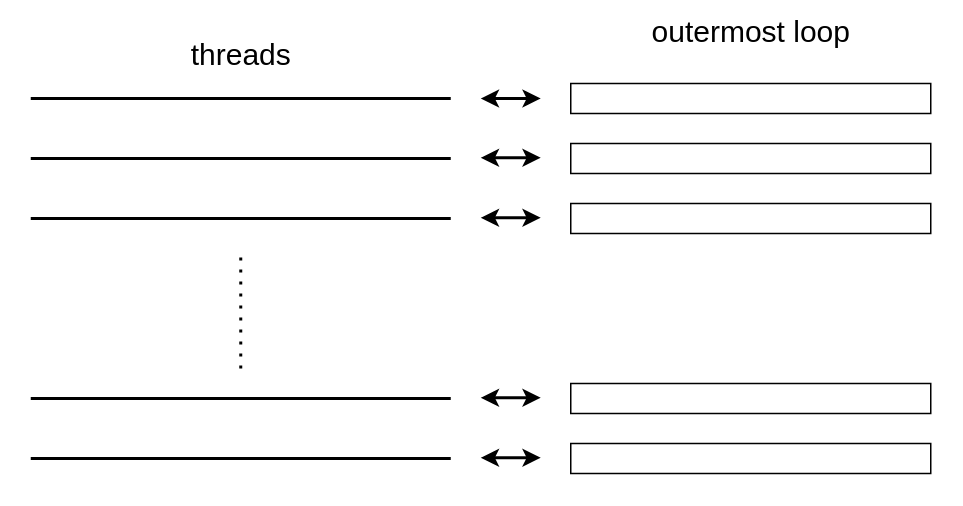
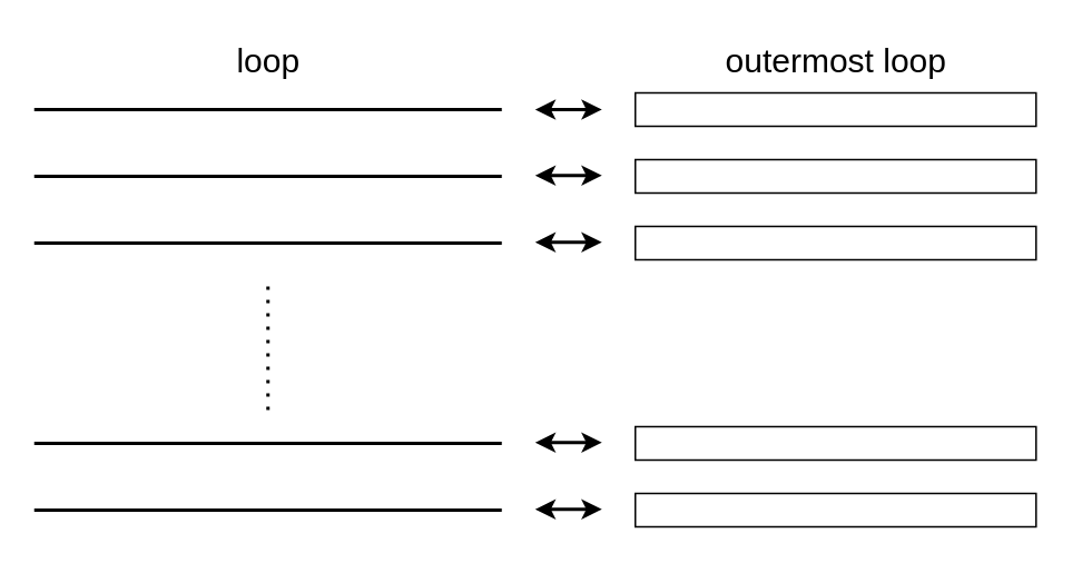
  <mxCell id="0" />
  <mxCell id="1" parent="0" />
  <mxCell id="2" value="" style="endArrow=none;html=1;rounded=0;strokeWidth=2;" edge="1" parent="1"><mxGeometry width="50" height="50" relative="1" as="geometry"><mxPoint x="20" y="65" as="sourcePoint" /><mxPoint x="300" y="65" as="targetPoint" /></mxGeometry></mxCell>
  <mxCell id="3" value="" style="endArrow=none;html=1;rounded=0;strokeWidth=2;" edge="1" parent="1"><mxGeometry width="50" height="50" relative="1" as="geometry"><mxPoint x="20" y="105" as="sourcePoint" /><mxPoint x="300" y="105" as="targetPoint" /></mxGeometry></mxCell>
  <mxCell id="4" value="" style="endArrow=none;html=1;rounded=0;strokeWidth=2;" edge="1" parent="1"><mxGeometry width="50" height="50" relative="1" as="geometry"><mxPoint x="20" y="145" as="sourcePoint" /><mxPoint x="300" y="145" as="targetPoint" /></mxGeometry></mxCell>
  <mxCell id="5" value="" style="endArrow=none;html=1;rounded=0;strokeWidth=2;" edge="1" parent="1"><mxGeometry width="50" height="50" relative="1" as="geometry"><mxPoint x="20" y="265" as="sourcePoint" /><mxPoint x="300" y="265" as="targetPoint" /></mxGeometry></mxCell>
  <mxCell id="6" value="" style="endArrow=none;html=1;rounded=0;strokeWidth=2;" edge="1" parent="1"><mxGeometry width="50" height="50" relative="1" as="geometry"><mxPoint x="20" y="305" as="sourcePoint" /><mxPoint x="300" y="305" as="targetPoint" /></mxGeometry></mxCell>
  <mxCell id="7" value="" style="endArrow=none;dashed=1;html=1;dashPattern=1 3;strokeWidth=2;rounded=0;" edge="1" parent="1"><mxGeometry width="50" height="50" relative="1" as="geometry"><mxPoint x="160" y="245" as="sourcePoint" /><mxPoint x="160" y="165" as="targetPoint" /></mxGeometry></mxCell>
  <mxCell id="8" value="" style="rounded=0;whiteSpace=wrap;html=1;" vertex="1" parent="1"><mxGeometry x="380" y="55" width="240" height="20" as="geometry" /></mxCell>
  <mxCell id="9" value="" style="rounded=0;whiteSpace=wrap;html=1;" vertex="1" parent="1"><mxGeometry x="380" y="95" width="240" height="20" as="geometry" /></mxCell>
  <mxCell id="10" value="" style="rounded=0;whiteSpace=wrap;html=1;" vertex="1" parent="1"><mxGeometry x="380" y="135" width="240" height="20" as="geometry" /></mxCell>
  <mxCell id="11" value="" style="rounded=0;whiteSpace=wrap;html=1;" vertex="1" parent="1"><mxGeometry x="380" y="255" width="240" height="20" as="geometry" /></mxCell>
  <mxCell id="12" value="" style="rounded=0;whiteSpace=wrap;html=1;" vertex="1" parent="1"><mxGeometry x="380" y="295" width="240" height="20" as="geometry" /></mxCell>
  <mxCell id="13" value="" style="endArrow=classic;startArrow=classic;html=1;rounded=0;strokeWidth=2;" edge="1" parent="1"><mxGeometry width="50" height="50" relative="1" as="geometry"><mxPoint x="320" y="65" as="sourcePoint" /><mxPoint x="360" y="65" as="targetPoint" /></mxGeometry></mxCell>
  <mxCell id="14" value="" style="endArrow=classic;startArrow=classic;html=1;rounded=0;strokeWidth=2;" edge="1" parent="1"><mxGeometry width="50" height="50" relative="1" as="geometry"><mxPoint x="320" y="104.5" as="sourcePoint" /><mxPoint x="360" y="104.5" as="targetPoint" /></mxGeometry></mxCell>
  <mxCell id="15" value="" style="endArrow=classic;startArrow=classic;html=1;rounded=0;strokeWidth=2;" edge="1" parent="1"><mxGeometry width="50" height="50" relative="1" as="geometry"><mxPoint x="320" y="144.5" as="sourcePoint" /><mxPoint x="360" y="144.5" as="targetPoint" /></mxGeometry></mxCell>
  <mxCell id="16" value="" style="endArrow=classic;startArrow=classic;html=1;rounded=0;strokeWidth=2;" edge="1" parent="1"><mxGeometry width="50" height="50" relative="1" as="geometry"><mxPoint x="320" y="264.5" as="sourcePoint" /><mxPoint x="360" y="264.5" as="targetPoint" /></mxGeometry></mxCell>
  <mxCell id="17" value="" style="endArrow=classic;startArrow=classic;html=1;rounded=0;strokeWidth=2;" edge="1" parent="1"><mxGeometry width="50" height="50" relative="1" as="geometry"><mxPoint x="320" y="304.5" as="sourcePoint" /><mxPoint x="360" y="304.5" as="targetPoint" /></mxGeometry></mxCell>
- <mxCell id="18" value="&lt;font style=&quot;font-size: 20px;&quot;&gt;threads&lt;/font&gt;" style="text;html=1;align=center;verticalAlign=middle;resizable=0;points=[];autosize=1;strokeColor=none;fillColor=none;" vertex="1" parent="1"><mxGeometry x="120" y="25" width="80" height="20" as="geometry" /></mxCell>
- <mxCell id="19" value="outermost loop" style="text;html=1;align=center;verticalAlign=middle;resizable=0;points=[];autosize=1;strokeColor=none;fillColor=none;fontSize=20;" vertex="1" parent="1"><mxGeometry x="425" y="5" width="150" height="30" as="geometry" /></mxCell>
+ <mxCell id="18" value="&lt;font style=&quot;font-size: 20px;&quot;&gt;loop&lt;/font&gt;" style="text;html=1;align=center;verticalAlign=middle;resizable=0;points=[];autosize=1;strokeColor=none;fillColor=none;" vertex="1" parent="1"><mxGeometry x="120" y="25" width="80" height="20" as="geometry" /></mxCell>
+ <mxCell id="19" value="outermost loop" style="text;html=1;align=center;verticalAlign=middle;resizable=0;points=[];autosize=1;strokeColor=none;fillColor=none;fontSize=20;" vertex="1" parent="1"><mxGeometry x="425" y="20" width="150" height="30" as="geometry" /></mxCell>
